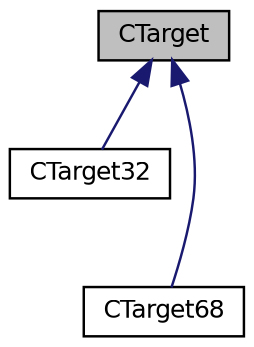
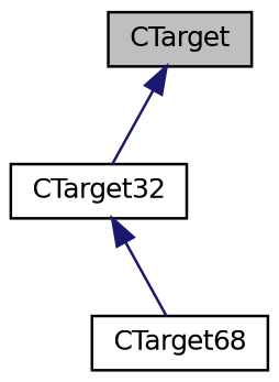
  digraph {
    node [color=black fillcolor=white fontname=Helvetica fontsize=10 shape=record style=filled]
    edge [color=midnightblue dir=back fontname=Helvetica fontsize=10 labelfontname=Helvetica labelfontsize=10 style=solid]
    n1 [fillcolor=grey75 fontcolor=black height=0.2 label=CTarget width=0.4]
    n2 [height=0.2 label=CTarget32 width=0.4]
    n3 [height=0.2 label=CTarget68 width=0.4]
    n1 -> n2
-   n1 -> n3
+   n2 -> n3
  }
